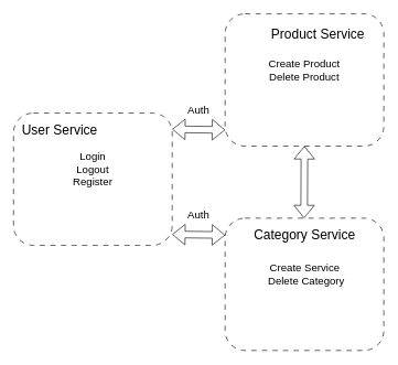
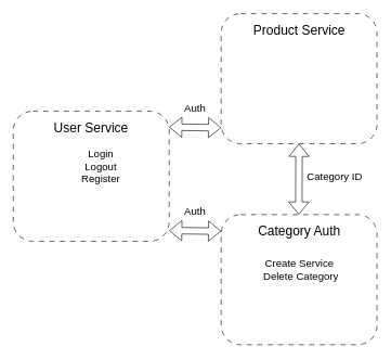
  <mxCell id="0" />
  <mxCell id="1" parent="0" />
  <mxCell id="2" value="" style="rounded=1;whiteSpace=wrap;html=1;dashed=1;dashPattern=8 8;" vertex="1" parent="1"><mxGeometry x="20" y="170" width="240" height="200" as="geometry" /></mxCell>
- <mxCell id="3" value="&lt;font style=&quot;font-size: 20px;&quot;&gt;User Service&lt;/font&gt;" style="text;html=1;strokeColor=none;fillColor=none;align=center;verticalAlign=middle;whiteSpace=wrap;rounded=0;" vertex="1" parent="1"><mxGeometry x="25" y="180" width="130" height="30" as="geometry" /></mxCell>
- <mxCell id="4" value="Login&lt;br style=&quot;font-size: 16px;&quot;&gt;Logout&lt;br style=&quot;font-size: 16px;&quot;&gt;Register" style="text;html=1;strokeColor=none;fillColor=none;align=center;verticalAlign=middle;whiteSpace=wrap;rounded=0;fontSize=16;" vertex="1" parent="1"><mxGeometry x="110" y="240" width="60" height="30" as="geometry" /></mxCell>
+ <mxCell id="3" value="&lt;font style=&quot;font-size: 20px;&quot;&gt;User Service&lt;/font&gt;" style="text;html=1;strokeColor=none;fillColor=none;align=center;verticalAlign=middle;whiteSpace=wrap;rounded=0;" vertex="1" parent="1"><mxGeometry x="75" y="180" width="130" height="30" as="geometry" /></mxCell>
+ <mxCell id="4" value="Login&lt;br style=&quot;font-size: 16px;&quot;&gt;Logout&lt;br style=&quot;font-size: 16px;&quot;&gt;Register" style="text;html=1;strokeColor=none;fillColor=none;align=center;verticalAlign=middle;whiteSpace=wrap;rounded=0;fontSize=16;" vertex="1" parent="1"><mxGeometry x="125" y="240" width="60" height="30" as="geometry" /></mxCell>
  <mxCell id="5" value="" style="rounded=1;whiteSpace=wrap;html=1;dashed=1;dashPattern=8 8;" vertex="1" parent="1"><mxGeometry x="340" y="329" width="240" height="200" as="geometry" /></mxCell>
- <mxCell id="6" value="&lt;font style=&quot;font-size: 20px;&quot;&gt;Category Service&lt;/font&gt;" style="text;html=1;strokeColor=none;fillColor=none;align=center;verticalAlign=middle;whiteSpace=wrap;rounded=0;" vertex="1" parent="1"><mxGeometry x="377.5" y="339" width="165" height="30" as="geometry" /></mxCell>
+ <mxCell id="6" value="&lt;font style=&quot;font-size: 20px;&quot;&gt;Category Auth&lt;/font&gt;" style="text;html=1;strokeColor=none;fillColor=none;align=center;verticalAlign=middle;whiteSpace=wrap;rounded=0;" vertex="1" parent="1"><mxGeometry x="377.5" y="339" width="165" height="30" as="geometry" /></mxCell>
  <mxCell id="7" value="Create Service&amp;nbsp;&lt;br&gt;Delete Category&lt;br&gt;" style="text;html=1;strokeColor=none;fillColor=none;align=center;verticalAlign=middle;whiteSpace=wrap;rounded=0;fontSize=16;" vertex="1" parent="1"><mxGeometry x="377.5" y="399" width="170" height="30" as="geometry" /></mxCell>
  <mxCell id="8" value="" style="rounded=1;whiteSpace=wrap;html=1;dashed=1;dashPattern=8 8;" vertex="1" parent="1"><mxGeometry x="340" y="20" width="240" height="200" as="geometry" /></mxCell>
- <mxCell id="9" value="&lt;font style=&quot;font-size: 20px;&quot;&gt;Product Service&lt;/font&gt;" style="text;html=1;strokeColor=none;fillColor=none;align=center;verticalAlign=middle;whiteSpace=wrap;rounded=0;" vertex="1" parent="1"><mxGeometry x="407.5" y="35" width="145" height="30" as="geometry" /></mxCell>
- <mxCell id="10" value="Create Product&lt;br&gt;Delete Product" style="text;html=1;strokeColor=none;fillColor=none;align=center;verticalAlign=middle;whiteSpace=wrap;rounded=0;fontSize=16;" vertex="1" parent="1"><mxGeometry x="400" y="90" width="120" height="30" as="geometry" /></mxCell>
+ <mxCell id="9" value="&lt;font style=&quot;font-size: 20px;&quot;&gt;Product Service&lt;/font&gt;" style="text;html=1;strokeColor=none;fillColor=none;align=center;verticalAlign=middle;whiteSpace=wrap;rounded=0;" vertex="1" parent="1"><mxGeometry x="387.5" y="30" width="145" height="30" as="geometry" /></mxCell>
  <mxCell id="11" value="&lt;font style=&quot;font-size: 16px;&quot;&gt;Auth&lt;/font&gt;" style="text;html=1;strokeColor=none;fillColor=none;align=center;verticalAlign=middle;whiteSpace=wrap;rounded=0;" vertex="1" parent="1"><mxGeometry x="270" y="309" width="60" height="30" as="geometry" /></mxCell>
  <mxCell id="12" value="" style="shape=flexArrow;endArrow=classic;startArrow=classic;html=1;rounded=0;" edge="1" parent="1"><mxGeometry width="100" height="100" relative="1" as="geometry"><mxPoint x="260" y="353.5" as="sourcePoint" /><mxPoint x="340" y="354.5" as="targetPoint" /></mxGeometry></mxCell>
  <mxCell id="13" value="" style="shape=flexArrow;endArrow=classic;startArrow=classic;html=1;rounded=0;entryX=0.5;entryY=1;entryDx=0;entryDy=0;" edge="1" parent="1" target="8"><mxGeometry width="100" height="100" relative="1" as="geometry"><mxPoint x="459.5" y="329" as="sourcePoint" /><mxPoint x="459.5" y="249" as="targetPoint" /></mxGeometry></mxCell>
+ <mxCell id="14" value="Category ID" style="text;html=1;strokeColor=none;fillColor=none;align=center;verticalAlign=middle;whiteSpace=wrap;rounded=0;fontSize=16;" vertex="1" parent="1"><mxGeometry x="460" y="255" width="110" height="30" as="geometry" /></mxCell>
  <mxCell id="15" value="&lt;font style=&quot;font-size: 16px;&quot;&gt;Auth&lt;/font&gt;" style="text;html=1;strokeColor=none;fillColor=none;align=center;verticalAlign=middle;whiteSpace=wrap;rounded=0;" vertex="1" parent="1"><mxGeometry x="270" y="150" width="60" height="30" as="geometry" /></mxCell>
  <mxCell id="16" value="" style="shape=flexArrow;endArrow=classic;startArrow=classic;html=1;rounded=0;" edge="1" parent="1"><mxGeometry width="100" height="100" relative="1" as="geometry"><mxPoint x="260" y="194.5" as="sourcePoint" /><mxPoint x="340" y="195.5" as="targetPoint" /></mxGeometry></mxCell>
